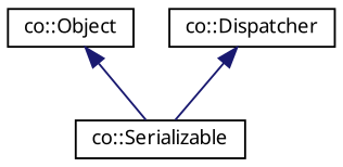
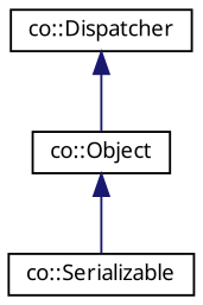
  digraph {
    node [color=black fillcolor=white fontname=Sans fontsize=10 shape=record style=filled]
    edge [color=midnightblue dir=back fontname=Sans fontsize=10 labelfontname=Sans labelfontsize=10 style=solid]
    n1 [height=0.2 label="co::Serializable" width=0.4]
    n2 [height=0.2 label="co::Object" width=0.4]
    n3 [height=0.2 label="co::Dispatcher" width=0.4]
    n2 -> n1
-   n3 -> n1
+   n3 -> n2
  }
